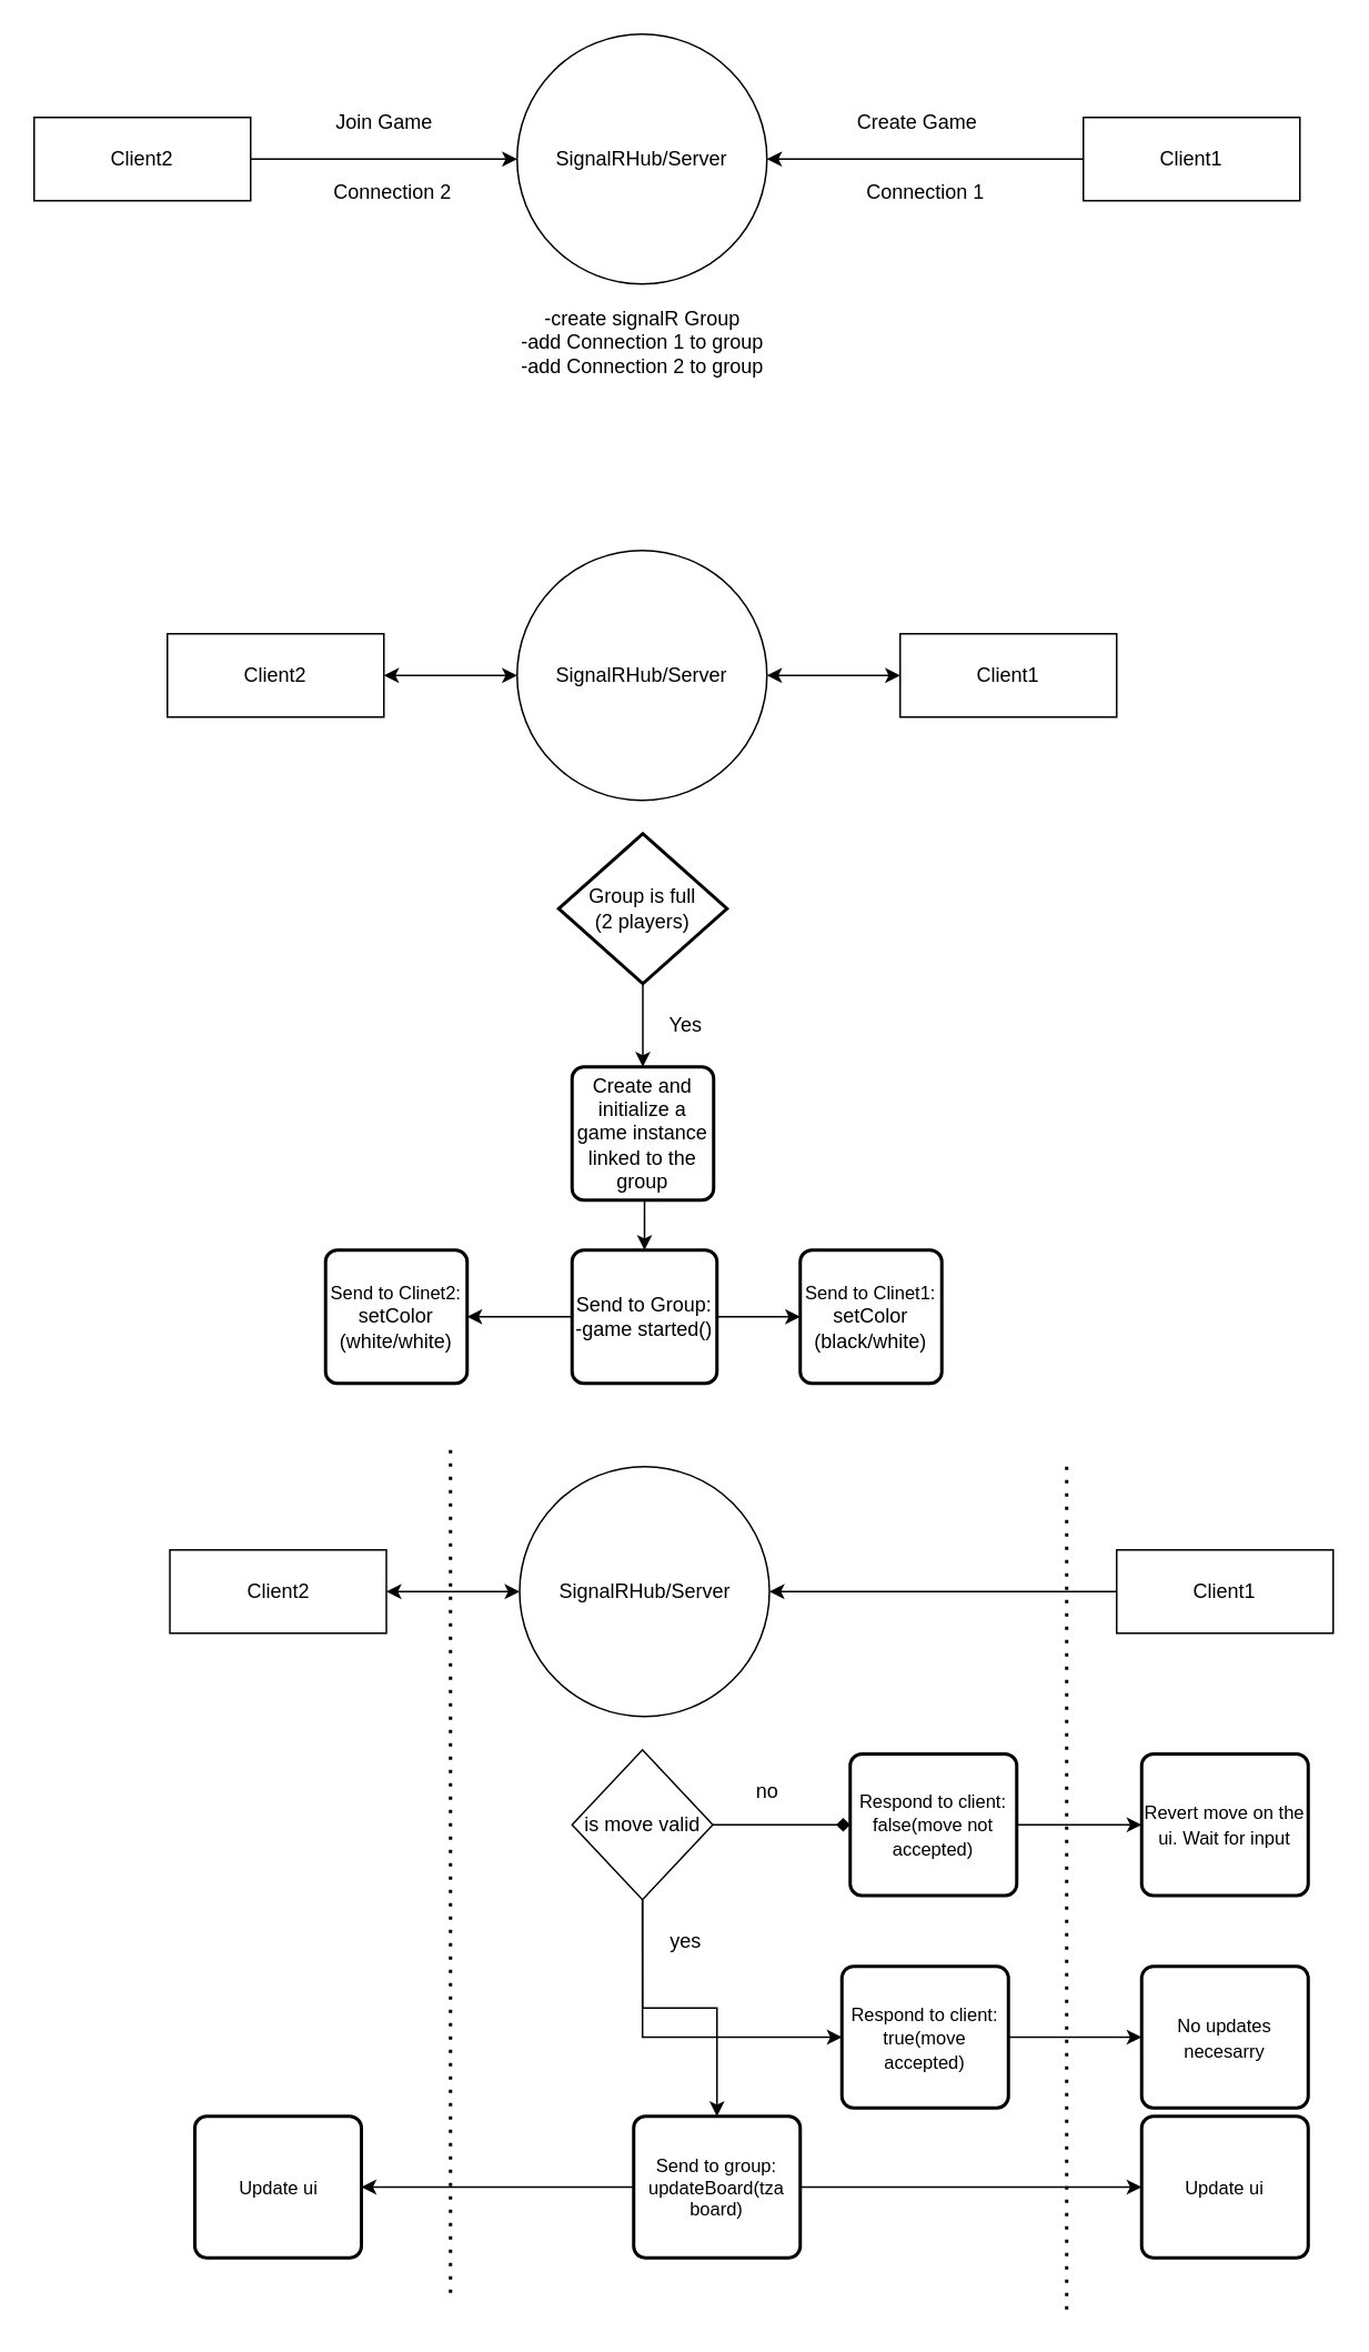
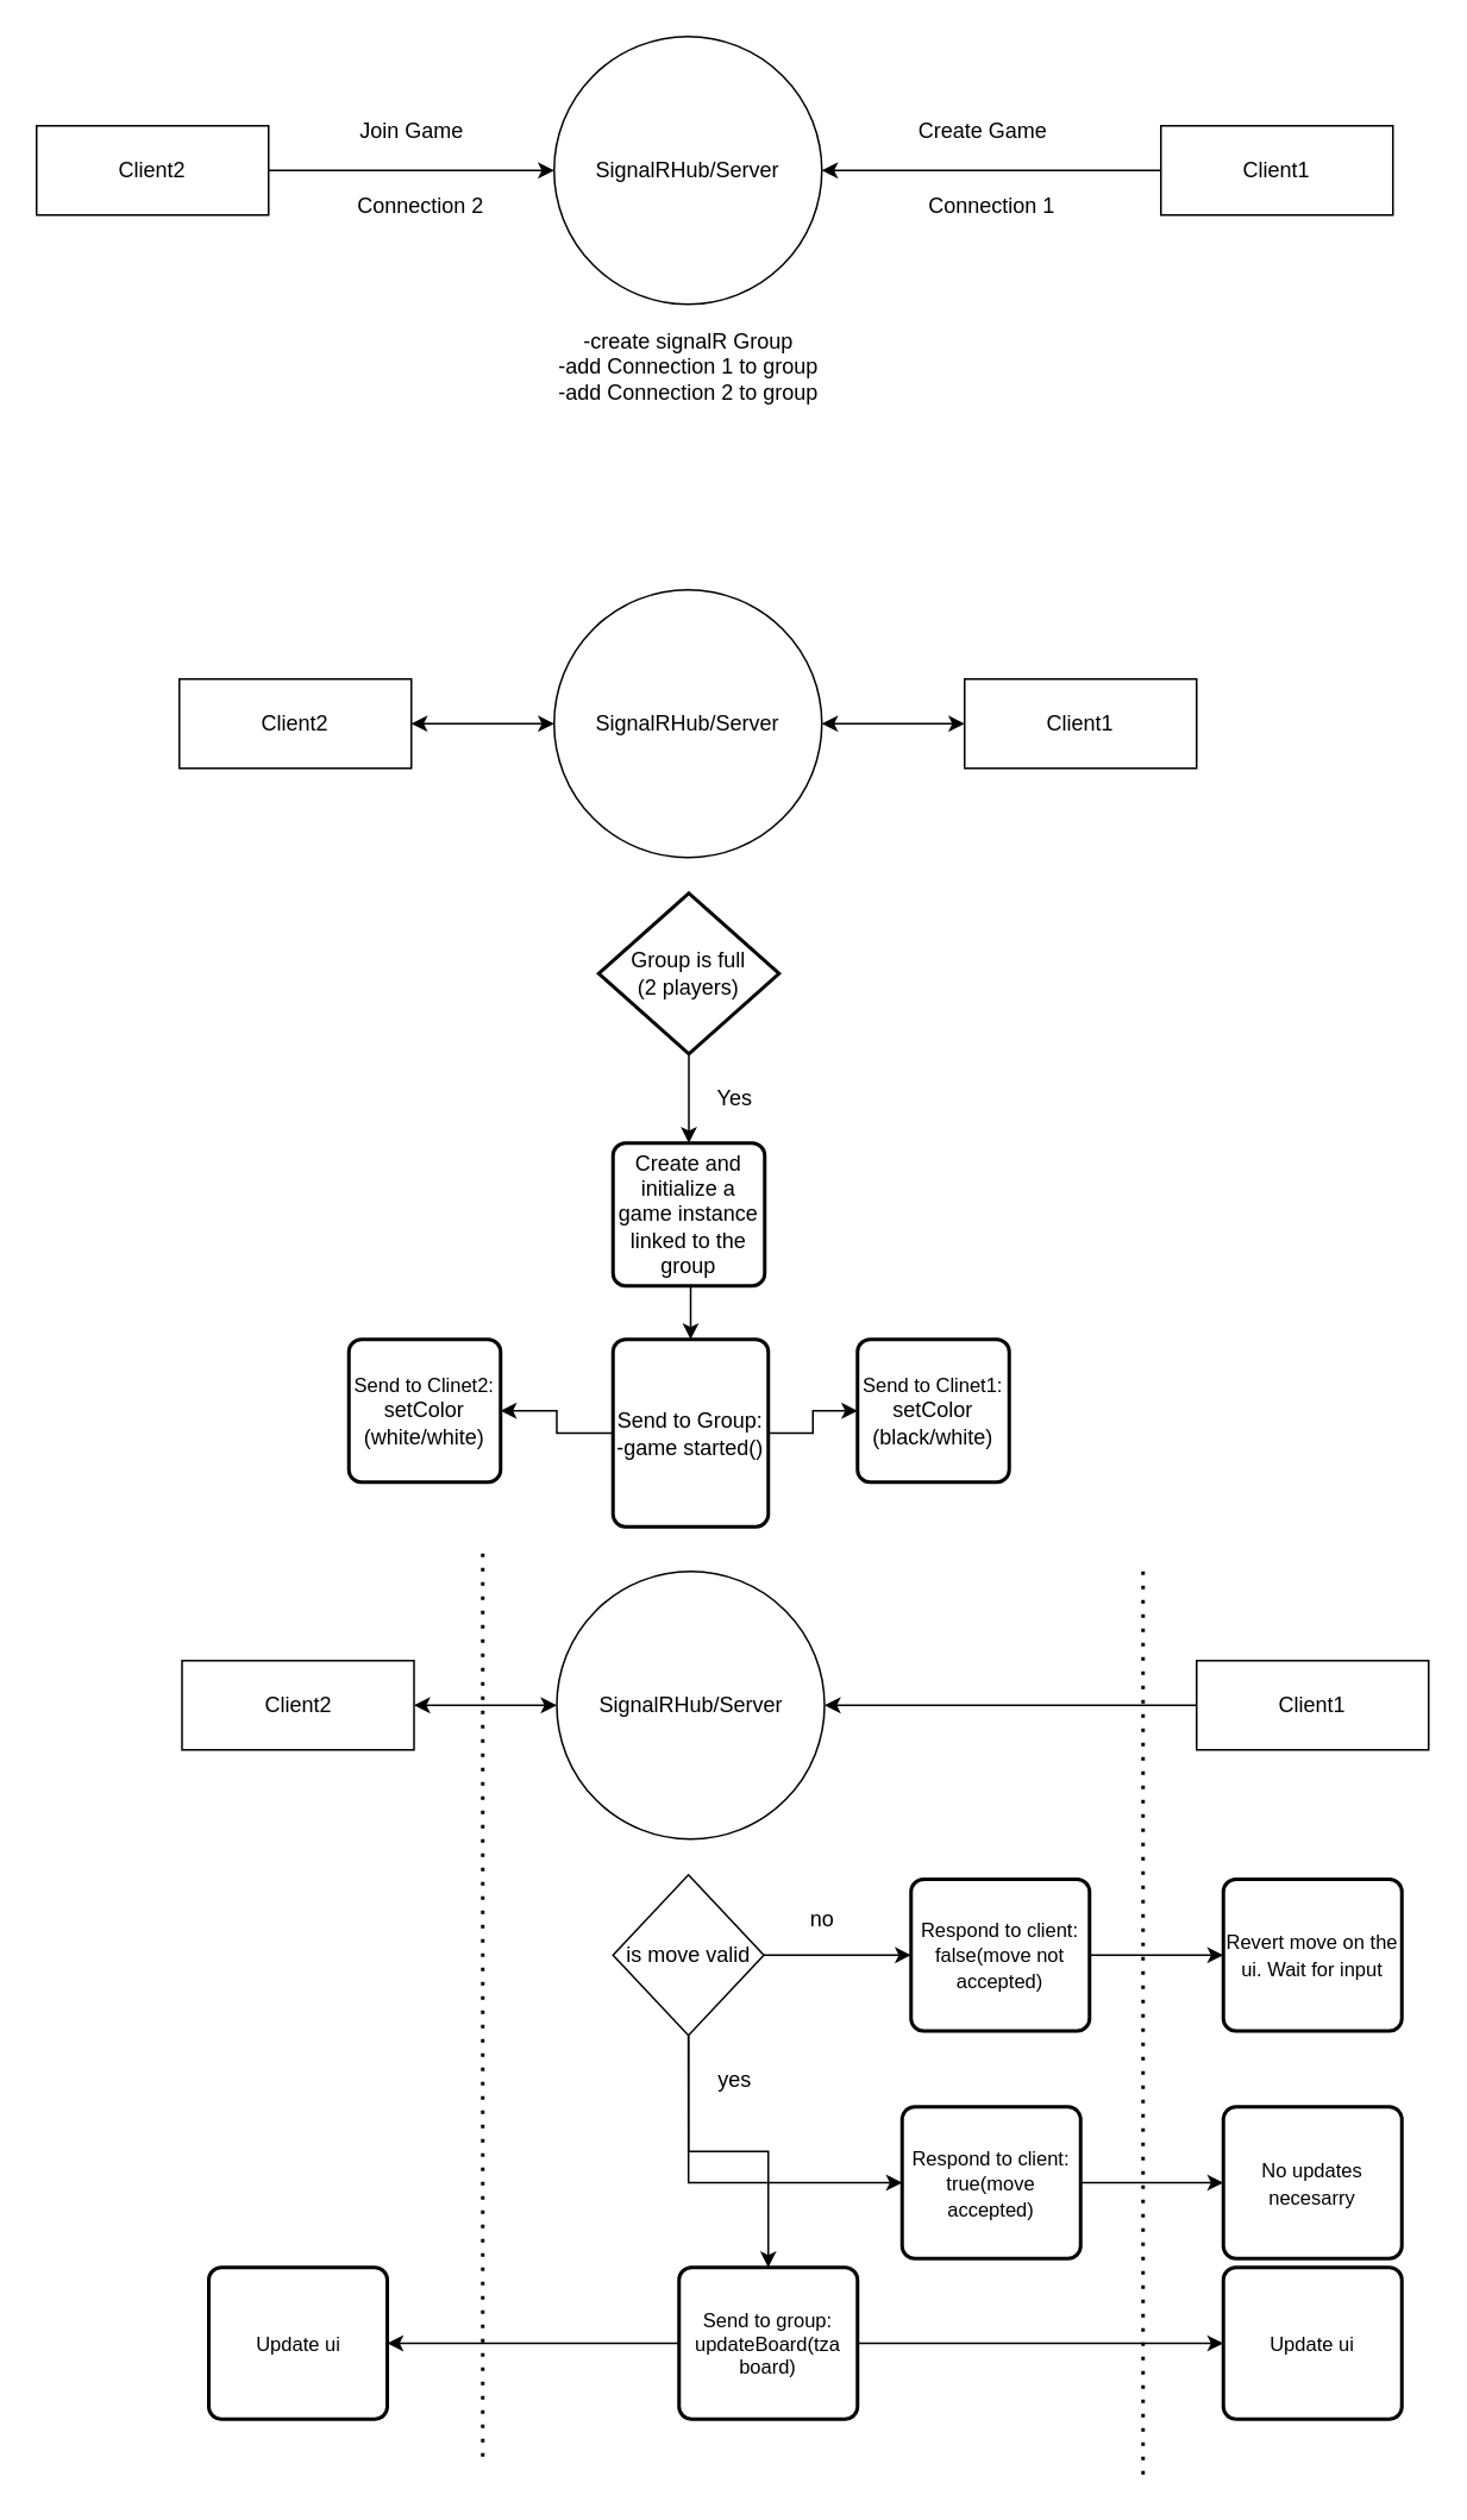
  <mxCell id="0" />
  <mxCell id="1" parent="0" />
  <mxCell id="2" value="SignalRHub/Server" style="ellipse;whiteSpace=wrap;html=1;aspect=fixed;" parent="1" vertex="1"><mxGeometry x="310" y="20" width="150" height="150" as="geometry" /></mxCell>
  <mxCell id="3" style="edgeStyle=orthogonalEdgeStyle;rounded=0;orthogonalLoop=1;jettySize=auto;html=1;" parent="1" source="4" target="2" edge="1"><mxGeometry relative="1" as="geometry" /></mxCell>
  <mxCell id="4" value="Client1" style="rounded=0;whiteSpace=wrap;html=1;" parent="1" vertex="1"><mxGeometry x="650" y="70" width="130" height="50" as="geometry" /></mxCell>
  <mxCell id="5" value="Create Game" style="text;html=1;align=center;verticalAlign=middle;resizable=0;points=[];autosize=1;strokeColor=none;fillColor=none;" parent="1" vertex="1"><mxGeometry x="500" y="58" width="100" height="30" as="geometry" /></mxCell>
  <mxCell id="6" style="edgeStyle=orthogonalEdgeStyle;rounded=0;orthogonalLoop=1;jettySize=auto;html=1;entryX=0;entryY=0.5;entryDx=0;entryDy=0;" parent="1" source="7" target="2" edge="1"><mxGeometry relative="1" as="geometry" /></mxCell>
  <mxCell id="7" value="Client2" style="rounded=0;whiteSpace=wrap;html=1;" parent="1" vertex="1"><mxGeometry x="20" y="70" width="130" height="50" as="geometry" /></mxCell>
  <mxCell id="8" value="Join Game" style="text;html=1;align=center;verticalAlign=middle;resizable=0;points=[];autosize=1;strokeColor=none;fillColor=none;" parent="1" vertex="1"><mxGeometry x="190" y="58" width="80" height="30" as="geometry" /></mxCell>
  <mxCell id="9" value="-create signalR Group&lt;div&gt;-add Connection 1 to group&lt;/div&gt;&lt;div&gt;-add Connection 2 to group&lt;/div&gt;" style="text;html=1;align=center;verticalAlign=middle;resizable=0;points=[];autosize=1;strokeColor=none;fillColor=none;" parent="1" vertex="1"><mxGeometry x="300" y="175" width="170" height="60" as="geometry" /></mxCell>
  <mxCell id="10" value="Connection 1" style="text;html=1;align=center;verticalAlign=middle;resizable=0;points=[];autosize=1;strokeColor=none;fillColor=none;" parent="1" vertex="1"><mxGeometry x="510" y="100" width="90" height="30" as="geometry" /></mxCell>
  <mxCell id="11" value="Connection 2" style="text;html=1;align=center;verticalAlign=middle;resizable=0;points=[];autosize=1;strokeColor=none;fillColor=none;" parent="1" vertex="1"><mxGeometry x="190" y="100" width="90" height="30" as="geometry" /></mxCell>
  <mxCell id="12" value="SignalRHub/Server" style="ellipse;whiteSpace=wrap;html=1;aspect=fixed;" parent="1" vertex="1"><mxGeometry x="310" y="330" width="150" height="150" as="geometry" /></mxCell>
  <mxCell id="13" value="Client1" style="rounded=0;whiteSpace=wrap;html=1;" parent="1" vertex="1"><mxGeometry x="540" y="380" width="130" height="50" as="geometry" /></mxCell>
  <mxCell id="14" value="Client2" style="rounded=0;whiteSpace=wrap;html=1;" parent="1" vertex="1"><mxGeometry x="100" y="380" width="130" height="50" as="geometry" /></mxCell>
  <mxCell id="15" value="" style="endArrow=classic;startArrow=classic;html=1;rounded=0;" parent="1" source="12" target="13" edge="1"><mxGeometry width="50" height="50" relative="1" as="geometry"><mxPoint x="520" y="460" as="sourcePoint" /><mxPoint x="570" y="410" as="targetPoint" /></mxGeometry></mxCell>
  <mxCell id="16" value="" style="endArrow=classic;startArrow=classic;html=1;rounded=0;exitX=1;exitY=0.5;exitDx=0;exitDy=0;" parent="1" source="14" target="12" edge="1"><mxGeometry width="50" height="50" relative="1" as="geometry"><mxPoint x="190" y="405" as="sourcePoint" /><mxPoint x="300" y="405" as="targetPoint" /></mxGeometry></mxCell>
  <mxCell id="17" style="edgeStyle=orthogonalEdgeStyle;rounded=0;orthogonalLoop=1;jettySize=auto;html=1;exitX=0.5;exitY=1;exitDx=0;exitDy=0;exitPerimeter=0;" parent="1" source="18" target="21" edge="1"><mxGeometry relative="1" as="geometry"><mxPoint x="385" y="650" as="targetPoint" /></mxGeometry></mxCell>
  <mxCell id="18" value="Group is full&lt;div&gt;(2 players)&lt;/div&gt;" style="strokeWidth=2;html=1;shape=mxgraph.flowchart.decision;whiteSpace=wrap;" parent="1" vertex="1"><mxGeometry x="335" y="500" width="101" height="90" as="geometry" /></mxCell>
  <mxCell id="19" value="Yes" style="text;html=1;align=center;verticalAlign=middle;resizable=0;points=[];autosize=1;strokeColor=none;fillColor=none;" parent="1" vertex="1"><mxGeometry x="391" y="600" width="40" height="30" as="geometry" /></mxCell>
  <mxCell id="20" style="edgeStyle=orthogonalEdgeStyle;rounded=0;orthogonalLoop=1;jettySize=auto;html=1;exitX=0.5;exitY=1;exitDx=0;exitDy=0;entryX=0.5;entryY=0;entryDx=0;entryDy=0;" parent="1" source="21" target="24" edge="1"><mxGeometry relative="1" as="geometry" /></mxCell>
  <mxCell id="21" value="Create and initialize a game instance linked to the group" style="rounded=1;whiteSpace=wrap;html=1;absoluteArcSize=1;arcSize=14;strokeWidth=2;" parent="1" vertex="1"><mxGeometry x="343" y="640" width="85" height="80" as="geometry" /></mxCell>
  <mxCell id="22" style="edgeStyle=orthogonalEdgeStyle;rounded=0;orthogonalLoop=1;jettySize=auto;html=1;entryX=0;entryY=0.5;entryDx=0;entryDy=0;" parent="1" source="24" target="25" edge="1"><mxGeometry relative="1" as="geometry" /></mxCell>
  <mxCell id="23" style="edgeStyle=orthogonalEdgeStyle;rounded=0;orthogonalLoop=1;jettySize=auto;html=1;exitX=0;exitY=0.5;exitDx=0;exitDy=0;entryX=1;entryY=0.5;entryDx=0;entryDy=0;" parent="1" source="24" target="26" edge="1"><mxGeometry relative="1" as="geometry" /></mxCell>
- <mxCell id="24" value="Send to Group:&lt;div&gt;-game started()&lt;/div&gt;" style="rounded=1;whiteSpace=wrap;html=1;absoluteArcSize=1;arcSize=14;strokeWidth=2;" parent="1" vertex="1"><mxGeometry x="343" y="750" width="87" height="80" as="geometry" /></mxCell>
+ <mxCell id="24" value="Send to Group:&lt;div&gt;-game started()&lt;/div&gt;" style="rounded=1;whiteSpace=wrap;html=1;absoluteArcSize=1;arcSize=14;strokeWidth=2;" parent="1" vertex="1"><mxGeometry x="343" y="750" width="87" height="105" as="geometry" /></mxCell>
  <mxCell id="25" value="&lt;font style=&quot;font-size: 11px;&quot;&gt;Send to Clinet1:&lt;/font&gt;&lt;div&gt;setColor (black/white)&lt;/div&gt;" style="rounded=1;whiteSpace=wrap;html=1;absoluteArcSize=1;arcSize=14;strokeWidth=2;" parent="1" vertex="1"><mxGeometry x="480" y="750" width="85" height="80" as="geometry" /></mxCell>
  <mxCell id="26" value="&lt;font style=&quot;font-size: 11px;&quot;&gt;Send to Clinet2:&lt;/font&gt;&lt;div&gt;setColor (white/white)&lt;/div&gt;" style="rounded=1;whiteSpace=wrap;html=1;absoluteArcSize=1;arcSize=14;strokeWidth=2;" parent="1" vertex="1"><mxGeometry x="195" y="750" width="85" height="80" as="geometry" /></mxCell>
  <mxCell id="27" value="SignalRHub/Server" style="ellipse;whiteSpace=wrap;html=1;aspect=fixed;" parent="1" vertex="1"><mxGeometry x="311.5" y="880" width="150" height="150" as="geometry" /></mxCell>
  <mxCell id="28" style="edgeStyle=orthogonalEdgeStyle;rounded=0;orthogonalLoop=1;jettySize=auto;html=1;exitX=0;exitY=0.5;exitDx=0;exitDy=0;entryX=1;entryY=0.5;entryDx=0;entryDy=0;" parent="1" source="29" target="27" edge="1"><mxGeometry relative="1" as="geometry" /></mxCell>
  <mxCell id="29" value="Client1" style="rounded=0;whiteSpace=wrap;html=1;" parent="1" vertex="1"><mxGeometry x="670" y="930" width="130" height="50" as="geometry" /></mxCell>
  <mxCell id="30" value="Client2" style="rounded=0;whiteSpace=wrap;html=1;" parent="1" vertex="1"><mxGeometry x="101.5" y="930" width="130" height="50" as="geometry" /></mxCell>
  <mxCell id="31" value="" style="endArrow=classic;startArrow=classic;html=1;rounded=0;exitX=1;exitY=0.5;exitDx=0;exitDy=0;" parent="1" source="30" target="27" edge="1"><mxGeometry width="50" height="50" relative="1" as="geometry"><mxPoint x="191.5" y="955" as="sourcePoint" /><mxPoint x="301.5" y="955" as="targetPoint" /></mxGeometry></mxCell>
- <mxCell id="32" style="edgeStyle=orthogonalEdgeStyle;rounded=0;orthogonalLoop=1;jettySize=auto;html=1;entryX=0;entryY=0.5;entryDx=0;entryDy=0;endArrow=diamond;" parent="1" source="35" target="37" edge="1"><mxGeometry relative="1" as="geometry"><mxPoint x="520" y="1095" as="targetPoint" /></mxGeometry></mxCell>
+ <mxCell id="32" style="edgeStyle=orthogonalEdgeStyle;rounded=0;orthogonalLoop=1;jettySize=auto;html=1;entryX=0;entryY=0.5;entryDx=0;entryDy=0;" parent="1" source="35" target="37" edge="1"><mxGeometry relative="1" as="geometry"><mxPoint x="520" y="1095" as="targetPoint" /></mxGeometry></mxCell>
  <mxCell id="33" style="edgeStyle=orthogonalEdgeStyle;rounded=0;orthogonalLoop=1;jettySize=auto;html=1;" parent="1" source="35" target="48" edge="1"><mxGeometry relative="1" as="geometry"><mxPoint x="385.25" y="1250" as="targetPoint" /></mxGeometry></mxCell>
  <mxCell id="34" style="edgeStyle=orthogonalEdgeStyle;rounded=0;orthogonalLoop=1;jettySize=auto;html=1;exitX=0.5;exitY=1;exitDx=0;exitDy=0;entryX=0;entryY=0.5;entryDx=0;entryDy=0;" parent="1" source="35" target="43" edge="1"><mxGeometry relative="1" as="geometry" /></mxCell>
  <mxCell id="35" value="is move valid" style="rhombus;whiteSpace=wrap;html=1;" parent="1" vertex="1"><mxGeometry x="343" y="1050" width="84.5" height="90" as="geometry" /></mxCell>
  <mxCell id="36" style="edgeStyle=orthogonalEdgeStyle;rounded=0;orthogonalLoop=1;jettySize=auto;html=1;exitX=1;exitY=0.5;exitDx=0;exitDy=0;" parent="1" source="37" target="40" edge="1"><mxGeometry relative="1" as="geometry" /></mxCell>
  <mxCell id="37" value="&lt;span style=&quot;font-size: 11px;&quot;&gt;Respond to client:&lt;/span&gt;&lt;div&gt;&lt;span style=&quot;font-size: 11px;&quot;&gt;false(move not accepted)&lt;/span&gt;&lt;/div&gt;" style="rounded=1;whiteSpace=wrap;html=1;absoluteArcSize=1;arcSize=14;strokeWidth=2;" parent="1" vertex="1"><mxGeometry x="510" y="1052.5" width="100" height="85" as="geometry" /></mxCell>
  <mxCell id="38" value="no" style="text;html=1;align=center;verticalAlign=middle;resizable=0;points=[];autosize=1;strokeColor=none;fillColor=none;" parent="1" vertex="1"><mxGeometry x="440" y="1060" width="40" height="30" as="geometry" /></mxCell>
  <mxCell id="39" value="" style="endArrow=none;dashed=1;html=1;dashPattern=1 3;strokeWidth=2;rounded=0;exitX=1;exitY=0.5;exitDx=0;exitDy=0;" parent="1" edge="1"><mxGeometry width="50" height="50" relative="1" as="geometry"><mxPoint x="640" y="880" as="sourcePoint" /><mxPoint x="640" y="1390" as="targetPoint" /></mxGeometry></mxCell>
  <mxCell id="40" value="&lt;span style=&quot;font-size: 11px;&quot;&gt;Revert move on the ui. Wait for input&lt;/span&gt;" style="rounded=1;whiteSpace=wrap;html=1;absoluteArcSize=1;arcSize=14;strokeWidth=2;" parent="1" vertex="1"><mxGeometry x="685" y="1052.5" width="100" height="85" as="geometry" /></mxCell>
  <mxCell id="41" value="yes" style="text;html=1;align=center;verticalAlign=middle;resizable=0;points=[];autosize=1;strokeColor=none;fillColor=none;" parent="1" vertex="1"><mxGeometry x="391" y="1150" width="40" height="30" as="geometry" /></mxCell>
  <mxCell id="42" style="edgeStyle=orthogonalEdgeStyle;rounded=0;orthogonalLoop=1;jettySize=auto;html=1;entryX=0;entryY=0.5;entryDx=0;entryDy=0;" parent="1" source="43" target="44" edge="1"><mxGeometry relative="1" as="geometry" /></mxCell>
  <mxCell id="43" value="&lt;span style=&quot;font-size: 11px;&quot;&gt;Respond to client:&lt;/span&gt;&lt;div&gt;&lt;span style=&quot;font-size: 11px;&quot;&gt;true(move accepted)&lt;/span&gt;&lt;/div&gt;" style="rounded=1;whiteSpace=wrap;html=1;absoluteArcSize=1;arcSize=14;strokeWidth=2;" parent="1" vertex="1"><mxGeometry x="505" y="1180" width="100" height="85" as="geometry" /></mxCell>
  <mxCell id="44" value="&lt;span style=&quot;font-size: 11px;&quot;&gt;No updates necesarry&lt;/span&gt;" style="rounded=1;whiteSpace=wrap;html=1;absoluteArcSize=1;arcSize=14;strokeWidth=2;" parent="1" vertex="1"><mxGeometry x="685" y="1180" width="100" height="85" as="geometry" /></mxCell>
  <mxCell id="45" value="" style="endArrow=none;dashed=1;html=1;dashPattern=1 3;strokeWidth=2;rounded=0;exitX=1;exitY=0.5;exitDx=0;exitDy=0;" parent="1" edge="1"><mxGeometry width="50" height="50" relative="1" as="geometry"><mxPoint x="270" y="870" as="sourcePoint" /><mxPoint x="270" y="1380" as="targetPoint" /></mxGeometry></mxCell>
  <mxCell id="46" style="edgeStyle=orthogonalEdgeStyle;rounded=0;orthogonalLoop=1;jettySize=auto;html=1;" parent="1" source="48" target="49" edge="1"><mxGeometry relative="1" as="geometry" /></mxCell>
  <mxCell id="47" style="edgeStyle=orthogonalEdgeStyle;rounded=0;orthogonalLoop=1;jettySize=auto;html=1;exitX=0;exitY=0.5;exitDx=0;exitDy=0;" parent="1" source="48" target="50" edge="1"><mxGeometry relative="1" as="geometry" /></mxCell>
  <mxCell id="48" value="&lt;span&gt;Send to group:&lt;/span&gt;&lt;div&gt;&lt;span&gt;updateBoard(tza board)&lt;/span&gt;&lt;/div&gt;" style="rounded=1;whiteSpace=wrap;html=1;absoluteArcSize=1;arcSize=14;strokeWidth=2;fontSize=11;" parent="1" vertex="1"><mxGeometry x="380" y="1270" width="100" height="85" as="geometry" /></mxCell>
  <mxCell id="49" value="&lt;span style=&quot;font-size: 11px;&quot;&gt;Update ui&lt;/span&gt;" style="rounded=1;whiteSpace=wrap;html=1;absoluteArcSize=1;arcSize=14;strokeWidth=2;" parent="1" vertex="1"><mxGeometry x="685" y="1270" width="100" height="85" as="geometry" /></mxCell>
  <mxCell id="50" value="&lt;span style=&quot;font-size: 11px;&quot;&gt;Update ui&lt;/span&gt;" style="rounded=1;whiteSpace=wrap;html=1;absoluteArcSize=1;arcSize=14;strokeWidth=2;" parent="1" vertex="1"><mxGeometry x="116.5" y="1270" width="100" height="85" as="geometry" /></mxCell>
